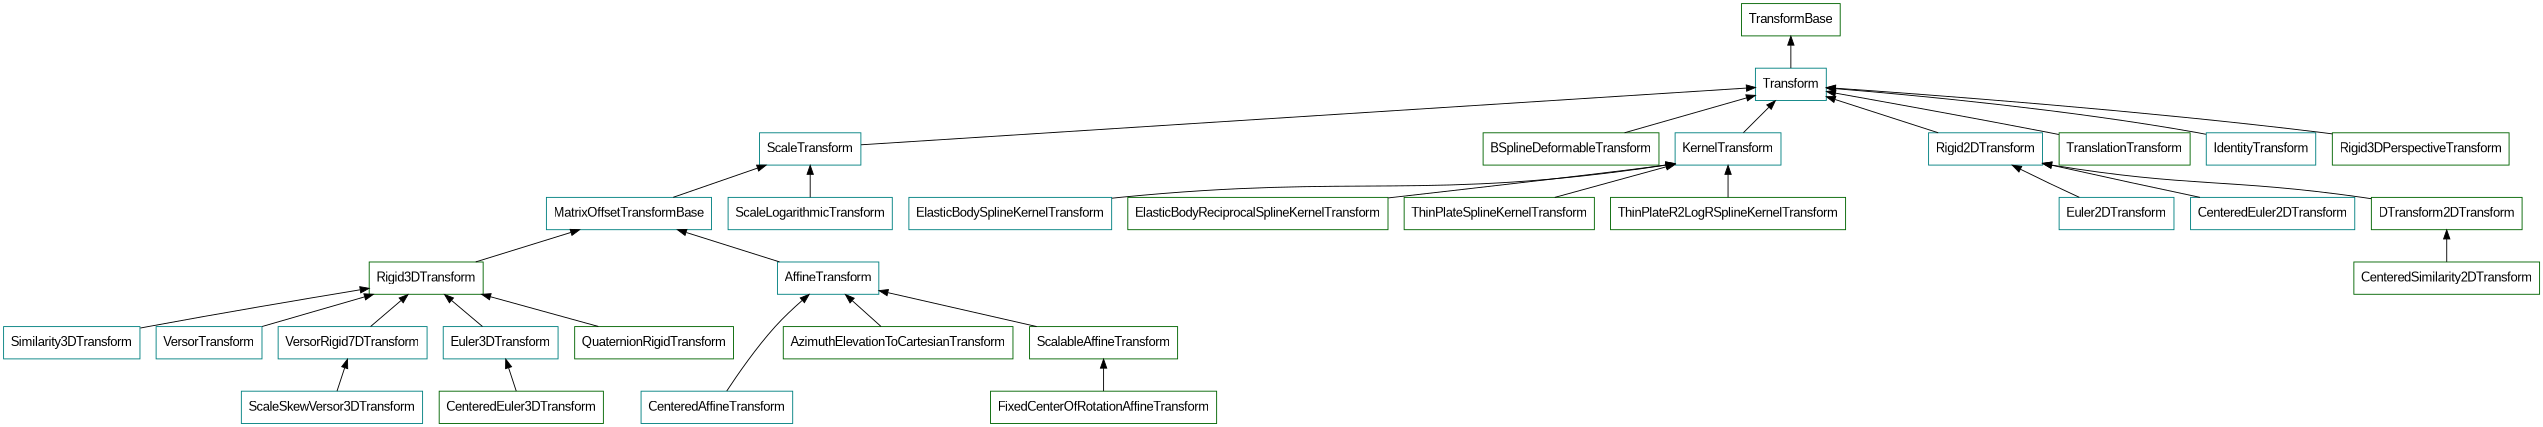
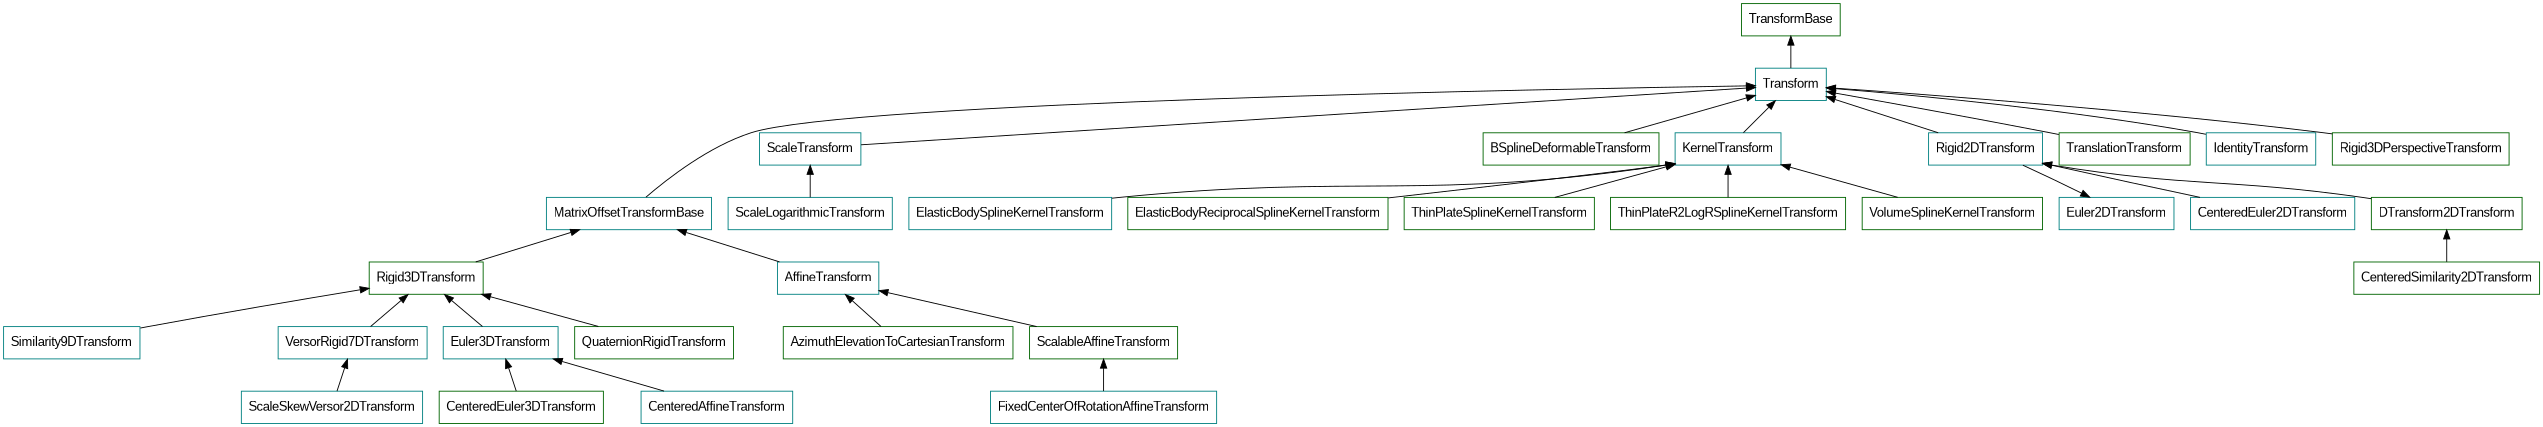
  digraph {
    fontname="Liberation Sans"
    node [color=teal fontname="Liberation Sans" shape=box]
    edge [dir=back fontname="Liberation Sans"]
    TransformBase [color=darkgreen]
    Transform
    MatrixOffsetTransformBase
    BSplineDeformableTransform [color=darkgreen]
    KernelTransform
    Rigid2DTransform
    ScaleTransform
    TranslationTransform [color=darkgreen]
    IdentityTransform
    Rigid3DPerspectiveTransform [color=darkgreen]
    AffineTransform
    Rigid3DTransform [color=darkgreen]
    ElasticBodySplineKernelTransform
    ElasticBodyReciprocalSplineKernelTransform [color=darkgreen]
    ThinPlateSplineKernelTransform [color=darkgreen]
    ThinPlateR2LogRSplineKernelTransform [color=darkgreen]
+   VolumeSplineKernelTransform [color=darkgreen]
    n18 [color=darkgreen label=DTransform2DTransform]
    Euler2DTransform
    n20 [label=CenteredEuler2DTransform]
    ScaleLogarithmicTransform
    AzimuthElevationToCartesianTransform [color=darkgreen]
    CenteredAffineTransform
    ScalableAffineTransform [color=darkgreen]
    Euler3DTransform
-   Similarity3DTransform
-   VersorTransform
+   Similarity3DTransform [label=Similarity9DTransform]
    n28 [label=VersorRigid7DTransform]
    QuaternionRigidTransform [color=darkgreen]
-   FixedCenterOfRotationAffineTransform [color=darkgreen]
+   FixedCenterOfRotationAffineTransform
    CenteredEuler3DTransform [color=darkgreen]
-   ScaleSkewVersor3DTransform
+   ScaleSkewVersor3DTransform [label=ScaleSkewVersor2DTransform]
    CenteredSimilarity2DTransform [color=darkgreen]
    TransformBase -> Transform
-   ScaleTransform -> MatrixOffsetTransformBase
+   Transform -> MatrixOffsetTransformBase
    Transform -> BSplineDeformableTransform
    Transform -> KernelTransform
    Transform -> Rigid2DTransform
    Transform -> ScaleTransform
    Transform -> TranslationTransform
    Transform -> IdentityTransform
    Transform -> Rigid3DPerspectiveTransform
    MatrixOffsetTransformBase -> AffineTransform
    MatrixOffsetTransformBase -> Rigid3DTransform
    KernelTransform -> ElasticBodySplineKernelTransform
    KernelTransform -> ElasticBodyReciprocalSplineKernelTransform
    KernelTransform -> ThinPlateSplineKernelTransform
    KernelTransform -> ThinPlateR2LogRSplineKernelTransform
+   KernelTransform -> VolumeSplineKernelTransform
    Rigid2DTransform -> n18
-   Rigid2DTransform -> Euler2DTransform
+   Euler2DTransform -> Rigid2DTransform
    Rigid2DTransform -> n20
    ScaleTransform -> ScaleLogarithmicTransform
    AffineTransform -> AzimuthElevationToCartesianTransform
-   AffineTransform -> CenteredAffineTransform
+   Euler3DTransform -> CenteredAffineTransform
    AffineTransform -> ScalableAffineTransform
    Rigid3DTransform -> Euler3DTransform
    Rigid3DTransform -> Similarity3DTransform
-   Rigid3DTransform -> VersorTransform
    Rigid3DTransform -> n28
    Rigid3DTransform -> QuaternionRigidTransform
    n18 -> CenteredSimilarity2DTransform
    ScalableAffineTransform -> FixedCenterOfRotationAffineTransform
    Euler3DTransform -> CenteredEuler3DTransform
    n28 -> ScaleSkewVersor3DTransform
  }
